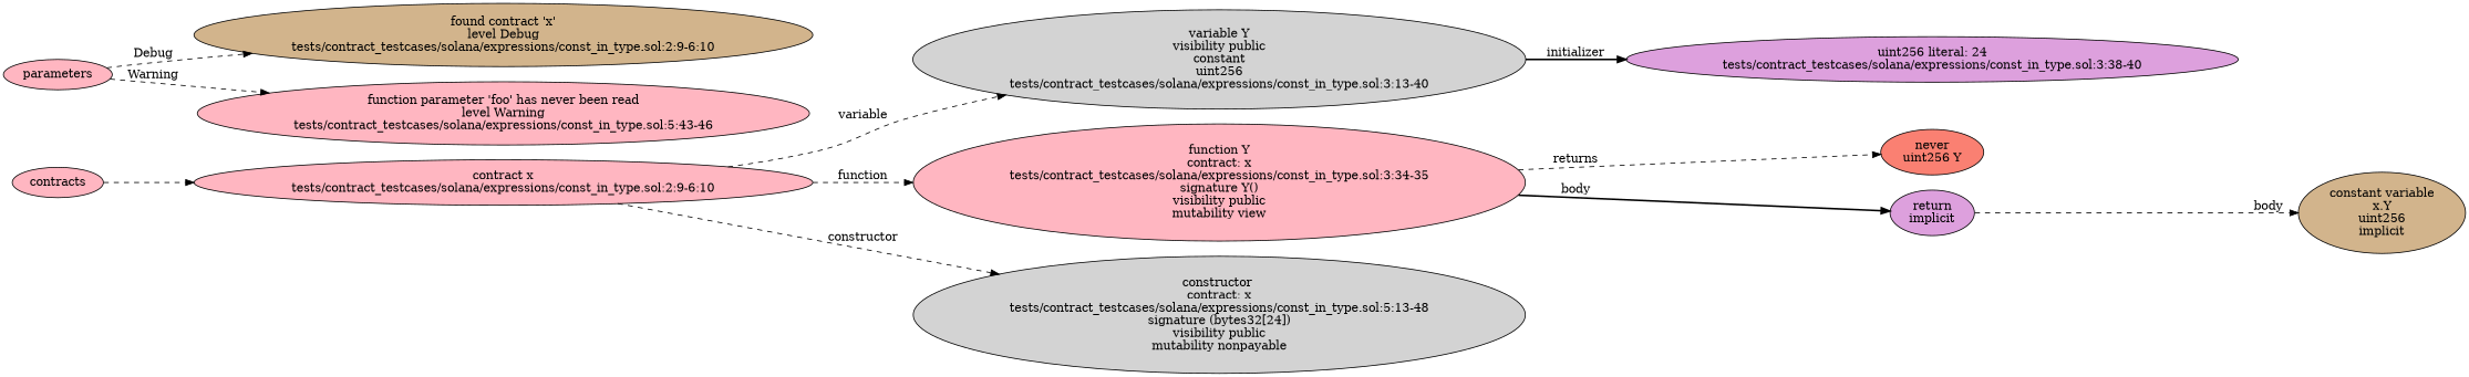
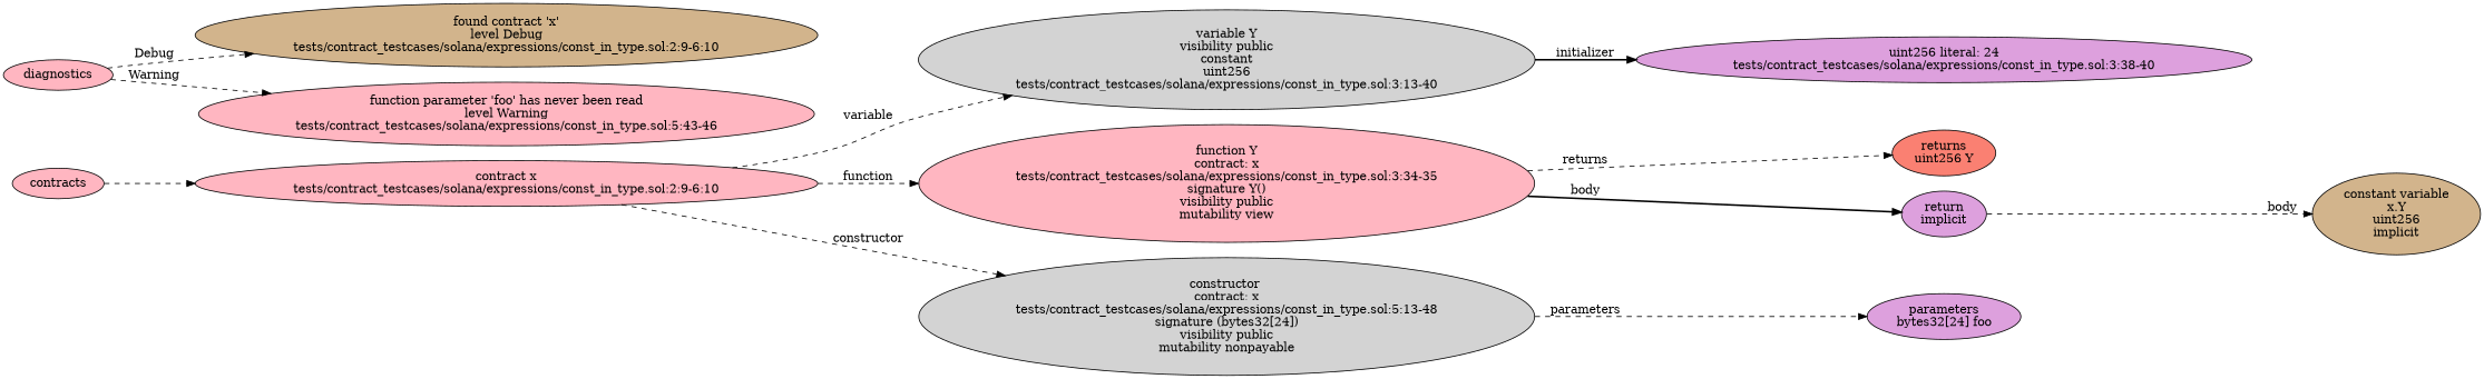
  strict digraph {
    rankdir=LR
    node [fillcolor=lightpink style=filled]
    edge [style=dashed]
    n1 [label="contract x\ntests/contract_testcases/solana/expressions/const_in_type.sol:2:9-6:10"]
    n2 [fillcolor=lightgrey label="variable Y\nvisibility public\nconstant\nuint256\ntests/contract_testcases/solana/expressions/const_in_type.sol:3:13-40"]
    n3 [label="function Y\ncontract: x\ntests/contract_testcases/solana/expressions/const_in_type.sol:3:34-35\nsignature Y()\nvisibility public\nmutability view"]
    n4 [fillcolor=lightgrey label="constructor \ncontract: x\ntests/contract_testcases/solana/expressions/const_in_type.sol:5:13-48\nsignature (bytes32[24])\nvisibility public\nmutability nonpayable"]
    n5 [fillcolor=plum label="uint256 literal: 24\ntests/contract_testcases/solana/expressions/const_in_type.sol:3:38-40"]
-   n6 [fillcolor=salmon label="never\nuint256 Y"]
+   n6 [fillcolor=salmon label="returns\nuint256 Y"]
    n7 [fillcolor=plum label="return\nimplicit"]
+   n8 [fillcolor=plum label="parameters\nbytes32[24] foo"]
    n9 [fillcolor=tan label="constant variable\nx.Y\nuint256\nimplicit"]
    n10 [fillcolor=tan label="found contract 'x'\nlevel Debug\ntests/contract_testcases/solana/expressions/const_in_type.sol:2:9-6:10"]
    n11 [label="function parameter 'foo' has never been read\nlevel Warning\ntests/contract_testcases/solana/expressions/const_in_type.sol:5:43-46"]
    contracts
-   diagnostics [label=parameters]
+   diagnostics
    n1 -> n2 [label=variable]
    n1 -> n3 [label=function]
    n1 -> n4 [label=constructor]
    n2 -> n5 [label=initializer style=bold]
    n3 -> n6 [label=returns]
    n3 -> n7 [label=body style=bold]
+   n4 -> n8 [label=parameters]
    n7 -> n9 [label=body]
    contracts -> n1
    diagnostics -> n10 [label=Debug]
    diagnostics -> n11 [label=Warning]
  }
